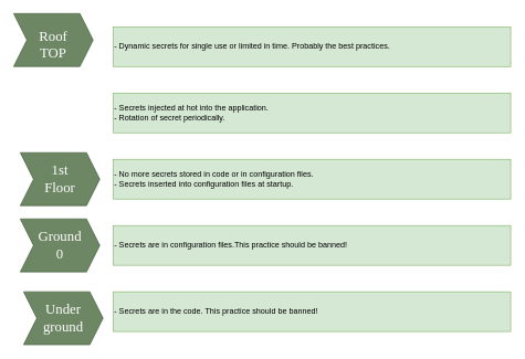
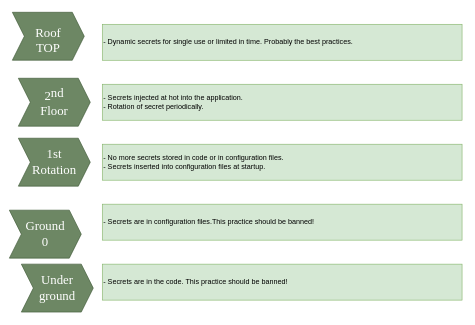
  <mxCell id="0" />
  <mxCell id="1" parent="0" />
  <mxCell id="2" value="- Dynamic secrets for single use or limited in time. Probably the best practices." style="rounded=0;whiteSpace=wrap;html=1;fillColor=#d5e8d4;strokeColor=#82b366;align=left;" vertex="1" parent="1"><mxGeometry x="170" width="600" height="60" as="geometry" y="40" /></mxCell>
  <mxCell id="3" value="&lt;br&gt;&lt;br&gt;&lt;p style=&quot;margin-top: 0pt ; margin-bottom: 0pt ; margin-left: 0in&quot;&gt;&lt;span style=&quot;font-size: 16.0pt ; font-family: &amp;#34;calibri&amp;#34; ; color: white&quot;&gt;Roof &lt;br&gt;&lt;/span&gt;&lt;/p&gt;&lt;p style=&quot;margin-top: 0pt ; margin-bottom: 0pt ; margin-left: 0in&quot;&gt;&lt;span style=&quot;font-size: 16.0pt ; font-family: &amp;#34;calibri&amp;#34; ; color: white&quot;&gt;TOP&lt;/span&gt;&lt;/p&gt;&lt;br&gt;" style="shape=step;perimeter=stepPerimeter;whiteSpace=wrap;html=1;fixedSize=1;fillColor=#6d8764;strokeColor=#3A5431;fontColor=#ffffff;" vertex="1" parent="1"><mxGeometry x="20" y="20" width="120" height="80" as="geometry" /></mxCell>
+ <mxCell id="4" value="&lt;br/&gt;&lt;br/&gt;&lt;p style=&quot;margin-top: 0pt ; margin-bottom: 0pt ; margin-left: 0in&quot;&gt;&lt;span style=&quot;font-size: 16.0pt ; font-family: &amp;#34;calibri&amp;#34; ; color: white&quot;&gt;2&lt;/span&gt;&lt;span style=&quot;font-size: 16.0pt ; font-family: &amp;#34;calibri&amp;#34; ; color: white ; vertical-align: super&quot;&gt;nd&lt;/span&gt;&lt;span style=&quot;font-size: 16.0pt ; font-family: &amp;#34;calibri&amp;#34; ; color: white&quot;&gt; &lt;/span&gt;&lt;span style=&quot;font-size: 16.0pt ; font-family: &amp;#34;calibri&amp;#34; ; color: white&quot;&gt;&lt;br&gt;&lt;/span&gt;&lt;/p&gt;&lt;p style=&quot;margin-top: 0pt ; margin-bottom: 0pt ; margin-left: 0in&quot;&gt;&lt;span style=&quot;font-size: 16.0pt ; font-family: &amp;#34;calibri&amp;#34; ; color: white&quot;&gt;Floor&lt;/span&gt;&lt;/p&gt;&lt;br/&gt;&lt;br/&gt;" style="shape=step;perimeter=stepPerimeter;whiteSpace=wrap;html=1;fixedSize=1;fillColor=#6d8764;strokeColor=#3A5431;fontColor=#ffffff;" vertex="1" parent="1"><mxGeometry x="30" y="130" width="120" height="80" as="geometry" /></mxCell>
  <mxCell id="5" value="&lt;div&gt;- Secrets injected at hot into the application.&lt;/div&gt;&lt;div&gt;- Rotation of secret periodically.&lt;br&gt;&lt;/div&gt;" style="rounded=0;whiteSpace=wrap;html=1;fillColor=#d5e8d4;strokeColor=#82b366;align=left;" vertex="1" parent="1"><mxGeometry x="170" y="140" width="600" height="60" as="geometry" /></mxCell>
- <mxCell id="6" value="&lt;br/&gt;&lt;br/&gt;&lt;p style=&quot;margin-top: 0pt ; margin-bottom: 0pt ; margin-left: 0in&quot;&gt;&lt;span style=&quot;font-size: 16.0pt ; font-family: &amp;#34;calibri&amp;#34; ; color: white&quot;&gt;1st &lt;/span&gt;&lt;span style=&quot;font-size: 16.0pt ; font-family: &amp;#34;calibri&amp;#34; ; color: white&quot;&gt;&lt;br&gt;&lt;/span&gt;&lt;/p&gt;&lt;p style=&quot;margin-top: 0pt ; margin-bottom: 0pt ; margin-left: 0in&quot;&gt;&lt;span style=&quot;font-size: 16.0pt ; font-family: &amp;#34;calibri&amp;#34; ; color: white&quot;&gt;Floor&lt;/span&gt;&lt;/p&gt;&lt;br/&gt;&lt;br/&gt;" style="shape=step;perimeter=stepPerimeter;whiteSpace=wrap;html=1;fixedSize=1;fillColor=#6d8764;strokeColor=#3A5431;fontColor=#ffffff;" vertex="1" parent="1"><mxGeometry x="30" y="230" width="120" height="80" as="geometry" /></mxCell>
+ <mxCell id="6" value="&lt;br/&gt;&lt;br/&gt;&lt;p style=&quot;margin-top: 0pt ; margin-bottom: 0pt ; margin-left: 0in&quot;&gt;&lt;span style=&quot;font-size: 16.0pt ; font-family: &amp;#34;calibri&amp;#34; ; color: white&quot;&gt;1st &lt;/span&gt;&lt;span style=&quot;font-size: 16.0pt ; font-family: &amp;#34;calibri&amp;#34; ; color: white&quot;&gt;&lt;br&gt;&lt;/span&gt;&lt;/p&gt;&lt;p style=&quot;margin-top: 0pt ; margin-bottom: 0pt ; margin-left: 0in&quot;&gt;&lt;span style=&quot;font-size: 16.0pt ; font-family: &amp;#34;calibri&amp;#34; ; color: white&quot;&gt;Rotation&lt;/span&gt;&lt;/p&gt;&lt;br/&gt;&lt;br/&gt;" style="shape=step;perimeter=stepPerimeter;whiteSpace=wrap;html=1;fixedSize=1;fillColor=#6d8764;strokeColor=#3A5431;fontColor=#ffffff;" vertex="1" parent="1"><mxGeometry x="30" y="230" width="120" height="80" as="geometry" /></mxCell>
  <mxCell id="7" value="&lt;div&gt;- No more secrets stored in code or in configuration files.&lt;/div&gt;&lt;div&gt;- Secrets inserted into configuration files at startup.&lt;br&gt;&lt;/div&gt;" style="rounded=0;whiteSpace=wrap;html=1;fillColor=#d5e8d4;strokeColor=#82b366;align=left;" vertex="1" parent="1"><mxGeometry x="170" y="240" width="600" height="60" as="geometry" /></mxCell>
- <mxCell id="8" value="&lt;br/&gt;&lt;br/&gt;&lt;p style=&quot;margin-top: 0pt ; margin-bottom: 0pt ; margin-left: 0in&quot;&gt;&lt;span style=&quot;font-size: 16.0pt ; font-family: &amp;#34;calibri&amp;#34; ; color: white&quot;&gt;Ground &lt;br&gt;&lt;/span&gt;&lt;/p&gt;&lt;p style=&quot;margin-top: 0pt ; margin-bottom: 0pt ; margin-left: 0in&quot;&gt;&lt;span style=&quot;font-size: 16.0pt ; font-family: &amp;#34;calibri&amp;#34; ; color: white&quot;&gt;0&lt;/span&gt;&lt;/p&gt;&lt;br/&gt;&lt;br/&gt;" style="shape=step;perimeter=stepPerimeter;whiteSpace=wrap;html=1;fixedSize=1;fillColor=#6d8764;strokeColor=#3A5431;fontColor=#ffffff;" vertex="1" parent="1"><mxGeometry x="30" y="330" width="120" height="80" as="geometry" /></mxCell>
+ <mxCell id="8" value="&lt;br/&gt;&lt;br/&gt;&lt;p style=&quot;margin-top: 0pt ; margin-bottom: 0pt ; margin-left: 0in&quot;&gt;&lt;span style=&quot;font-size: 16.0pt ; font-family: &amp;#34;calibri&amp;#34; ; color: white&quot;&gt;Ground &lt;br&gt;&lt;/span&gt;&lt;/p&gt;&lt;p style=&quot;margin-top: 0pt ; margin-bottom: 0pt ; margin-left: 0in&quot;&gt;&lt;span style=&quot;font-size: 16.0pt ; font-family: &amp;#34;calibri&amp;#34; ; color: white&quot;&gt;0&lt;/span&gt;&lt;/p&gt;&lt;br/&gt;&lt;br/&gt;" style="shape=step;perimeter=stepPerimeter;whiteSpace=wrap;html=1;fixedSize=1;fillColor=#6d8764;strokeColor=#3A5431;fontColor=#ffffff;" vertex="1" parent="1"><mxGeometry x="15" y="350" width="120" height="80" as="geometry" /></mxCell>
  <mxCell id="9" value="&lt;pre class=&quot;tw-data-text tw-text-large XcVN5d tw-ta&quot; id=&quot;tw-target-text&quot; style=&quot;text-align: left&quot; dir=&quot;ltr&quot;&gt;&lt;font face=&quot;Helvetica&quot;&gt;&lt;span lang=&quot;en&quot;&gt;- Secrets are in configuration files.&lt;/span&gt;&lt;/font&gt;&lt;font face=&quot;Helvetica&quot;&gt;&lt;span lang=&quot;en&quot;&gt;This practice should be banned!&lt;/span&gt;&lt;/font&gt;&lt;/pre&gt;" style="rounded=0;whiteSpace=wrap;html=1;fillColor=#d5e8d4;strokeColor=#82b366;align=left;" vertex="1" parent="1"><mxGeometry x="170" y="340" width="600" height="60" as="geometry" /></mxCell>
  <mxCell id="10" value="&lt;br/&gt;&lt;br/&gt;&lt;p style=&quot;margin-top: 0pt ; margin-bottom: 0pt ; margin-left: 0in&quot;&gt;&lt;span style=&quot;font-size: 16.0pt ; font-family: &amp;#34;calibri&amp;#34; ; color: white&quot;&gt;Under &lt;/span&gt;&lt;span style=&quot;font-size: 16.0pt ; font-family: &amp;#34;calibri&amp;#34; ; color: white&quot;&gt;ground&lt;/span&gt;&lt;/p&gt;&lt;br/&gt;&lt;br/&gt;" style="shape=step;perimeter=stepPerimeter;whiteSpace=wrap;html=1;fixedSize=1;fillColor=#6d8764;strokeColor=#3A5431;fontColor=#ffffff;" vertex="1" parent="1"><mxGeometry x="35" y="440" width="120" height="80" as="geometry" /></mxCell>
  <mxCell id="11" value="&lt;pre class=&quot;tw-data-text tw-text-large XcVN5d tw-ta&quot; id=&quot;tw-target-text&quot; dir=&quot;ltr&quot;&gt;&lt;font face=&quot;Helvetica&quot;&gt;&lt;span lang=&quot;en&quot;&gt;- Secrets are in the code. This practice should be banned!&lt;/span&gt;&lt;/font&gt;&lt;/pre&gt;" style="rounded=0;whiteSpace=wrap;html=1;fillColor=#d5e8d4;strokeColor=#82b366;align=left;" vertex="1" parent="1"><mxGeometry x="170" y="440" width="600" height="60" as="geometry" /></mxCell>
